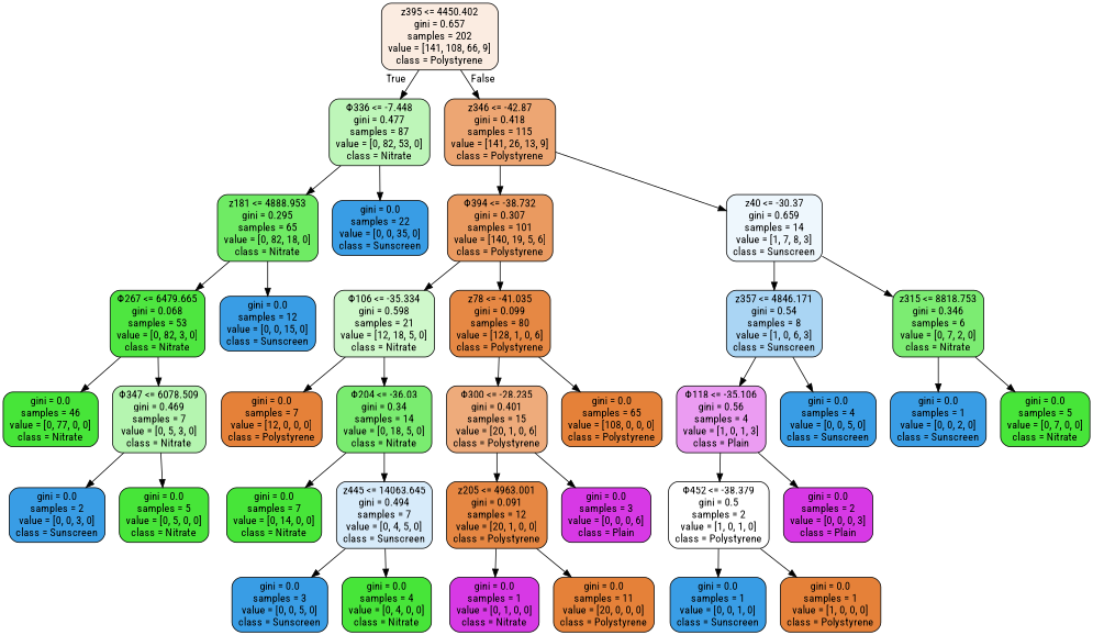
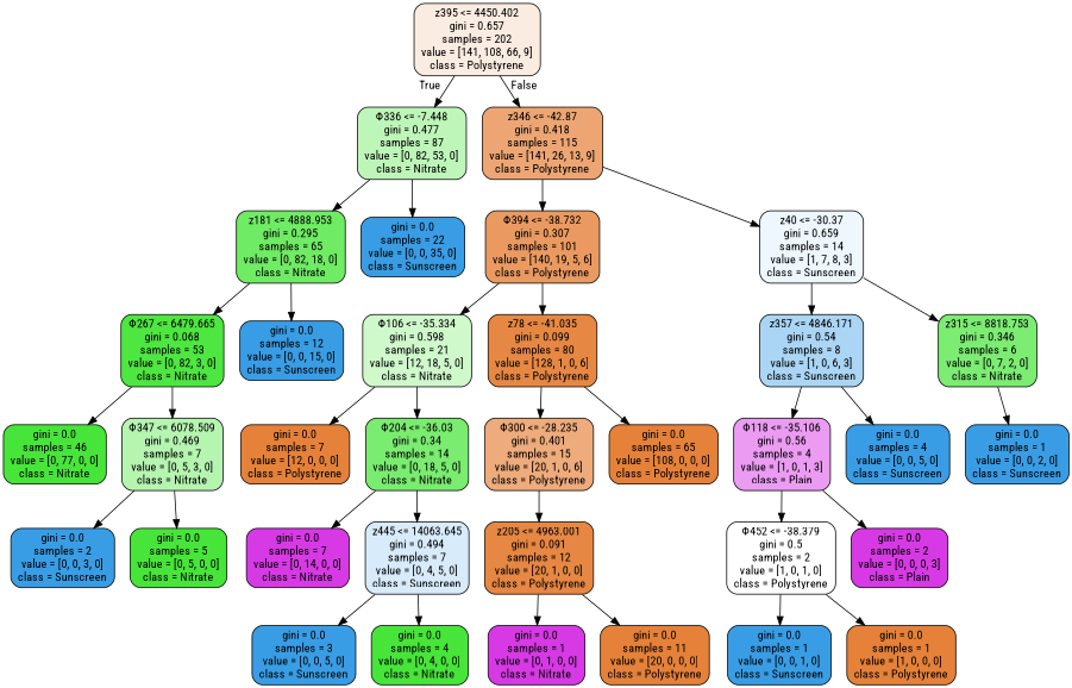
  digraph {
    fontname="Roboto Condensed"
    node [color=black fillcolor="#399de5" fontname="Roboto Condensed" shape=box style="filled, rounded"]
    edge [fontname="Roboto Condensed"]
    n1 [fillcolor="#fbece1" label="z395 <= 4450.402\ngini = 0.657\nsamples = 202\nvalue = [141, 108, 66, 9]\nclass = Polystyrene"]
    n2 [fillcolor="#bef6b9" label="Φ336 <= -7.448\ngini = 0.477\nsamples = 87\nvalue = [0, 82, 53, 0]\nclass = Nitrate"]
    n3 [fillcolor="#eda673" label="z346 <= -42.87\ngini = 0.418\nsamples = 115\nvalue = [141, 26, 13, 9]\nclass = Polystyrene"]
    n4 [fillcolor="#6feb64" label="z181 <= 4888.953\ngini = 0.295\nsamples = 65\nvalue = [0, 82, 18, 0]\nclass = Nitrate"]
    n5 [label="gini = 0.0\nsamples = 22\nvalue = [0, 0, 35, 0]\nclass = Sunscreen"]
    n6 [fillcolor="#ea9a60" label="Φ394 <= -38.732\ngini = 0.307\nsamples = 101\nvalue = [140, 19, 5, 6]\nclass = Polystyrene"]
    n7 [fillcolor="#eef7fd" label="z40 <= -30.37\ngini = 0.659\nsamples = 14\nvalue = [1, 7, 8, 3]\nclass = Sunscreen"]
    n8 [fillcolor="#4ee640" label="Φ267 <= 6479.665\ngini = 0.068\nsamples = 53\nvalue = [0, 82, 3, 0]\nclass = Nitrate"]
    n9 [label="gini = 0.0\nsamples = 12\nvalue = [0, 0, 15, 0]\nclass = Sunscreen"]
    n10 [fillcolor="#47e539" label="gini = 0.0\nsamples = 46\nvalue = [0, 77, 0, 0]\nclass = Nitrate"]
    n11 [fillcolor="#b5f5b0" label="Φ347 <= 6078.509\ngini = 0.469\nsamples = 7\nvalue = [0, 5, 3, 0]\nclass = Nitrate"]
    n12 [label="gini = 0.0\nsamples = 2\nvalue = [0, 0, 3, 0]\nclass = Sunscreen"]
    n13 [fillcolor="#47e539" label="gini = 0.0\nsamples = 5\nvalue = [0, 5, 0, 0]\nclass = Nitrate"]
    n14 [fillcolor="#cff8cb" label="Φ106 <= -35.334\ngini = 0.598\nsamples = 21\nvalue = [12, 18, 5, 0]\nclass = Nitrate"]
    n15 [fillcolor="#e68844" label="z78 <= -41.035\ngini = 0.099\nsamples = 80\nvalue = [128, 1, 0, 6]\nclass = Polystyrene"]
    n16 [fillcolor="#aad5f4" label="z357 <= 4846.171\ngini = 0.54\nsamples = 8\nvalue = [1, 0, 6, 3]\nclass = Sunscreen"]
    n17 [fillcolor="#7cec72" label="z315 <= 8818.753\ngini = 0.346\nsamples = 6\nvalue = [0, 7, 2, 0]\nclass = Nitrate"]
    n18 [fillcolor="#e58139" label="gini = 0.0\nsamples = 7\nvalue = [12, 0, 0, 0]\nclass = Polystyrene"]
    n19 [fillcolor="#7aec70" label="Φ204 <= -36.03\ngini = 0.34\nsamples = 14\nvalue = [0, 18, 5, 0]\nclass = Nitrate"]
    n20 [fillcolor="#eeab7b" label="Φ300 <= -28.235\ngini = 0.401\nsamples = 15\nvalue = [20, 1, 0, 6]\nclass = Polystyrene"]
    n21 [fillcolor="#e58139" label="gini = 0.0\nsamples = 65\nvalue = [108, 0, 0, 0]\nclass = Polystyrene"]
-   n22 [fillcolor="#47e539" label="gini = 0.0\nsamples = 7\nvalue = [0, 14, 0, 0]\nclass = Nitrate"]
+   n22 [fillcolor="#d739e5" label="gini = 0.0\nsamples = 7\nvalue = [0, 14, 0, 0]\nclass = Nitrate"]
    n23 [fillcolor="#d7ebfa" label="z445 <= 14063.645\ngini = 0.494\nsamples = 7\nvalue = [0, 4, 5, 0]\nclass = Sunscreen"]
    n24 [label="gini = 0.0\nsamples = 3\nvalue = [0, 0, 5, 0]\nclass = Sunscreen"]
    n25 [fillcolor="#47e539" label="gini = 0.0\nsamples = 4\nvalue = [0, 4, 0, 0]\nclass = Nitrate"]
    n26 [fillcolor="#e68743" label="z205 <= 4963.001\ngini = 0.091\nsamples = 12\nvalue = [20, 1, 0, 0]\nclass = Polystyrene"]
-   n27 [fillcolor="#d739e5" label="gini = 0.0\nsamples = 3\nvalue = [0, 0, 0, 6]\nclass = Plain"]
    n28 [fillcolor="#d739e5" label="gini = 0.0\nsamples = 1\nvalue = [0, 1, 0, 0]\nclass = Nitrate"]
    n29 [fillcolor="#e58139" label="gini = 0.0\nsamples = 11\nvalue = [20, 0, 0, 0]\nclass = Polystyrene"]
    n30 [fillcolor="#eb9cf2" label="Φ118 <= -35.106\ngini = 0.56\nsamples = 4\nvalue = [1, 0, 1, 3]\nclass = Plain"]
    n31 [label="gini = 0.0\nsamples = 4\nvalue = [0, 0, 5, 0]\nclass = Sunscreen"]
    n32 [label="gini = 0.0\nsamples = 1\nvalue = [0, 0, 2, 0]\nclass = Sunscreen"]
-   n33 [fillcolor="#47e539" label="gini = 0.0\nsamples = 5\nvalue = [0, 7, 0, 0]\nclass = Nitrate"]
    n34 [fillcolor="#ffffff" label="Φ452 <= -38.379\ngini = 0.5\nsamples = 2\nvalue = [1, 0, 1, 0]\nclass = Polystyrene"]
    n35 [fillcolor="#d739e5" label="gini = 0.0\nsamples = 2\nvalue = [0, 0, 0, 3]\nclass = Plain"]
    n36 [label="gini = 0.0\nsamples = 1\nvalue = [0, 0, 1, 0]\nclass = Sunscreen"]
    n37 [fillcolor="#e58139" label="gini = 0.0\nsamples = 1\nvalue = [1, 0, 0, 0]\nclass = Polystyrene"]
    n1 -> n2 [headlabel=True labelangle=45 labeldistance=2.5]
    n1 -> n3 [headlabel=False labelangle=-45 labeldistance=2.5]
    n2 -> n4
    n2 -> n5
    n3 -> n6
    n3 -> n7
    n4 -> n8
    n4 -> n9
    n6 -> n14
    n6 -> n15
    n7 -> n16
    n7 -> n17
    n8 -> n10
    n8 -> n11
    n11 -> n12
    n11 -> n13
    n14 -> n18
    n14 -> n19
    n15 -> n20
    n15 -> n21
    n16 -> n30
    n16 -> n31
    n17 -> n32
-   n17 -> n33
    n19 -> n22
    n19 -> n23
    n20 -> n26
-   n20 -> n27
    n23 -> n24
    n23 -> n25
    n26 -> n28
    n26 -> n29
    n30 -> n34
    n30 -> n35
    n34 -> n36
    n34 -> n37
  }
